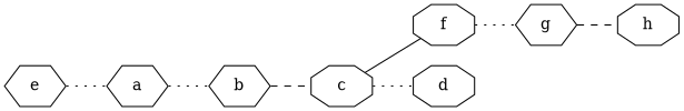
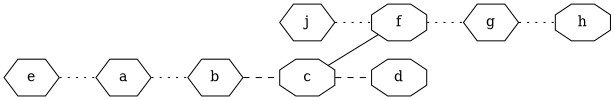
  graph {
    rankdir=LR
    node [shape=hexagon]
    edge [style=dotted]
    a
    b
    c [shape=octagon]
    d [shape=octagon]
    f [shape=octagon]
    h [shape=octagon]
    g
    e
+   j
    a -- b
    b -- c [style=dashed]
-   c -- d
+   c -- d [style=dashed]
    c -- f [style=solid]
    f -- g
-   g -- h [style=dashed]
+   g -- h
    e -- a
+   j -- f
  }
